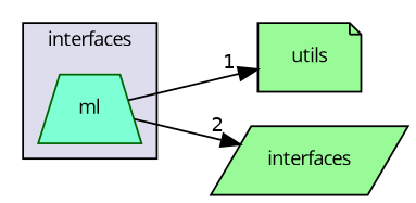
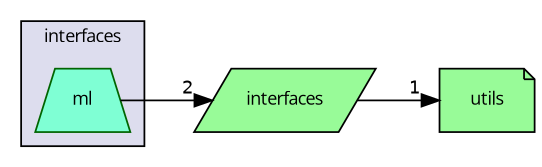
  digraph {
    compound=true
    fontname="Open Sans"
    rankdir=LR
    node [color=black fillcolor=palegreen fontname="Open Sans" fontsize=10 style=filled]
    edge [fontname="Open Sans" labeldistance=1.5 labelfontname=Helvetica labelfontsize=10]
    n1 [color=darkgreen fillcolor=aquamarine label=ml pencolor=black shape=trapezium]
    n2 [label=utils shape=note]
    n3 [label=interfaces shape=parallelogram]
    subgraph cluster_1 {
      bgcolor="#ddddee"
      fontsize=10
      label=interfaces
      pencolor=black
      n1
    }
-   n1 -> n2 [headlabel=1]
+   n3 -> n2 [headlabel=1]
    n1 -> n3 [headlabel=2]
  }
